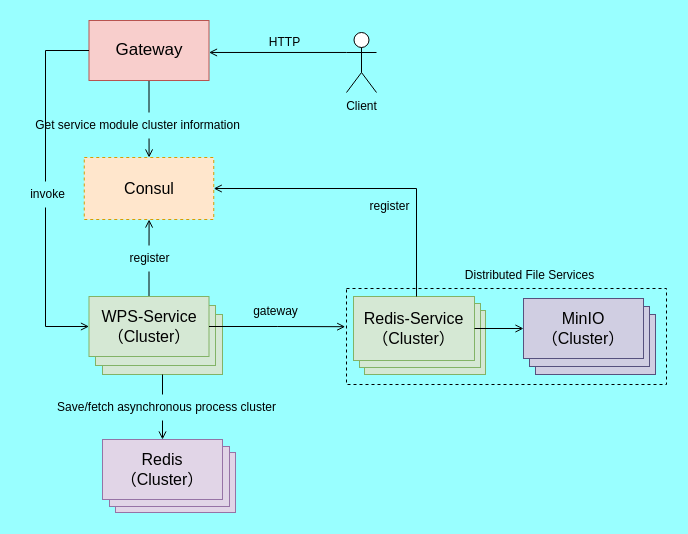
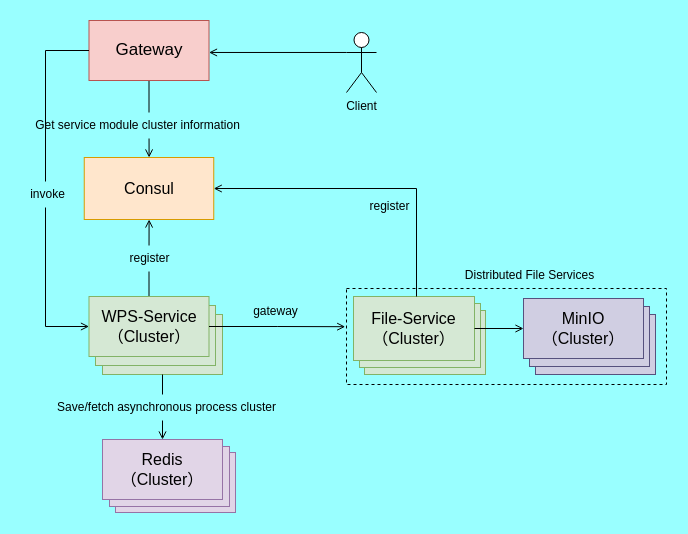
  <mxCell id="0" />
  <mxCell id="1" parent="0" />
  <mxCell id="2" value="" style="rounded=0;whiteSpace=wrap;html=1;fontFamily=Helvetica;fontSize=11;fontColor=default;labelBackgroundColor=default;strokeColor=default;dashed=1;fillColor=none;" parent="1" vertex="1"><mxGeometry x="346" y="288" width="320" height="96" as="geometry" /></mxCell>
- <mxCell id="3" value="&lt;font style=&quot;font-size: 16px;&quot;&gt;Consul&lt;br&gt;&lt;/font&gt;" style="rounded=0;whiteSpace=wrap;html=1;fillColor=#ffe6cc;strokeColor=#d79b00;dashed=1;" parent="1" vertex="1"><mxGeometry x="83.75" y="157" width="129.5" height="62" as="geometry" /></mxCell>
+ <mxCell id="3" value="&lt;font style=&quot;font-size: 16px;&quot;&gt;Consul&lt;br&gt;&lt;/font&gt;" style="rounded=0;whiteSpace=wrap;html=1;fillColor=#ffe6cc;strokeColor=#d79b00;" parent="1" vertex="1"><mxGeometry x="83.75" y="157" width="129.5" height="62" as="geometry" /></mxCell>
  <mxCell id="4" style="edgeStyle=orthogonalEdgeStyle;rounded=0;orthogonalLoop=1;jettySize=auto;html=1;strokeColor=default;align=center;verticalAlign=middle;fontFamily=Helvetica;fontSize=11;fontColor=default;labelBackgroundColor=default;endArrow=open;endFill=0;" parent="1" source="5" target="3" edge="1"><mxGeometry relative="1" as="geometry" /></mxCell>
  <mxCell id="5" value="&lt;font style=&quot;font-size: 17px;&quot;&gt;Gateway&lt;/font&gt;" style="rounded=0;whiteSpace=wrap;html=1;fillColor=#f8cecc;strokeColor=#b85450;" parent="1" vertex="1"><mxGeometry x="88.5" y="20" width="120" height="60" as="geometry" /></mxCell>
  <mxCell id="6" value="Get service module cluster information" style="text;html=1;align=center;verticalAlign=middle;resizable=0;points=[];autosize=1;strokeColor=none;fillColor=#99FFFF;" parent="1" vertex="1"><mxGeometry x="25" y="112" width="223" height="26" as="geometry" /></mxCell>
  <mxCell id="7" style="edgeStyle=orthogonalEdgeStyle;rounded=0;orthogonalLoop=1;jettySize=auto;html=1;strokeColor=default;align=center;verticalAlign=middle;fontFamily=Helvetica;fontSize=11;fontColor=default;labelBackgroundColor=default;endArrow=open;endFill=0;exitX=0;exitY=0.333;exitDx=0;exitDy=0;exitPerimeter=0;" parent="1" source="8" target="5" edge="1"><mxGeometry relative="1" as="geometry"><mxPoint x="343" y="-57" as="sourcePoint" /><Array as="points"><mxPoint x="346" y="52" /></Array></mxGeometry></mxCell>
  <mxCell id="8" value="Client" style="shape=umlActor;verticalLabelPosition=bottom;verticalAlign=top;html=1;outlineConnect=0;" parent="1" vertex="1"><mxGeometry x="346" y="32" width="30" height="60" as="geometry" /></mxCell>
- <mxCell id="9" value="HTTP" style="text;html=1;align=center;verticalAlign=middle;resizable=0;points=[];autosize=1;strokeColor=none;fillColor=none;" parent="1" vertex="1"><mxGeometry x="260" y="29" width="47" height="25" as="geometry" /></mxCell>
  <mxCell id="10" style="edgeStyle=orthogonalEdgeStyle;rounded=0;orthogonalLoop=1;jettySize=auto;html=1;strokeColor=default;align=center;verticalAlign=middle;fontFamily=Helvetica;fontSize=11;fontColor=default;labelBackgroundColor=default;endArrow=open;endFill=0;" parent="1" source="15" target="3" edge="1"><mxGeometry relative="1" as="geometry" /></mxCell>
  <mxCell id="11" style="edgeStyle=orthogonalEdgeStyle;rounded=0;orthogonalLoop=1;jettySize=auto;html=1;strokeColor=default;align=center;verticalAlign=middle;fontFamily=Helvetica;fontSize=11;fontColor=default;labelBackgroundColor=default;endArrow=open;endFill=0;" parent="1" source="5" target="15" edge="1"><mxGeometry relative="1" as="geometry"><Array as="points"><mxPoint x="45" y="50" /><mxPoint x="45" y="326" /></Array><mxPoint x="-58.872" y="303.676" as="targetPoint" /></mxGeometry></mxCell>
  <mxCell id="12" value="" style="group" parent="1" vertex="1" connectable="0"><mxGeometry x="88.5" y="296" width="133.5" height="78" as="geometry" /></mxCell>
  <mxCell id="13" value="" style="rounded=0;whiteSpace=wrap;html=1;fillColor=#d5e8d4;strokeColor=#82b366;" parent="12" vertex="1"><mxGeometry x="13.5" y="18" width="120" height="60" as="geometry" /></mxCell>
  <mxCell id="14" value="" style="rounded=0;whiteSpace=wrap;html=1;fillColor=#d5e8d4;strokeColor=#82b366;" parent="12" vertex="1"><mxGeometry x="6.5" y="9" width="120" height="60" as="geometry" /></mxCell>
  <mxCell id="15" value="&lt;span style=&quot;font-size: 16px;&quot;&gt;WPS-Service&lt;/span&gt;&lt;br&gt;&lt;div style=&quot;font-size: 16px;&quot;&gt;（Cluster）&lt;br&gt;&lt;/div&gt;" style="rounded=0;whiteSpace=wrap;html=1;fillColor=#d5e8d4;strokeColor=#82b366;" parent="12" vertex="1"><mxGeometry width="120" height="60" as="geometry" /></mxCell>
  <mxCell id="16" value="" style="group" parent="1" vertex="1" connectable="0"><mxGeometry x="353" y="296" width="132" height="78" as="geometry" /></mxCell>
  <mxCell id="17" value="&lt;font style=&quot;font-size: 17px;&quot;&gt;文件服务&lt;/font&gt;&lt;div&gt;&lt;font style=&quot;font-size: 17px;&quot;&gt;（集群）&lt;/font&gt;&lt;/div&gt;" style="rounded=0;whiteSpace=wrap;html=1;fillColor=#d5e8d4;strokeColor=#82b366;" parent="16" vertex="1"><mxGeometry x="11" y="14" width="121" height="64" as="geometry" /></mxCell>
  <mxCell id="18" value="&lt;font style=&quot;font-size: 17px;&quot;&gt;文件服务&lt;/font&gt;&lt;div&gt;&lt;font style=&quot;font-size: 17px;&quot;&gt;（集群）&lt;/font&gt;&lt;/div&gt;" style="rounded=0;whiteSpace=wrap;html=1;fillColor=#d5e8d4;strokeColor=#82b366;" parent="16" vertex="1"><mxGeometry x="6" y="7" width="121" height="64" as="geometry" /></mxCell>
- <mxCell id="19" value="&lt;span style=&quot;font-size: 16px;&quot;&gt;Redis-Service&lt;/span&gt;&lt;br&gt;&lt;div style=&quot;font-size: 16px;&quot;&gt;（Cluster）&lt;br&gt;&lt;/div&gt;" style="rounded=0;whiteSpace=wrap;html=1;fillColor=#d5e8d4;strokeColor=#82b366;" parent="16" vertex="1"><mxGeometry width="121" height="64" as="geometry" /></mxCell>
+ <mxCell id="19" value="&lt;span style=&quot;font-size: 16px;&quot;&gt;File-Service&lt;/span&gt;&lt;br&gt;&lt;div style=&quot;font-size: 16px;&quot;&gt;（Cluster）&lt;br&gt;&lt;/div&gt;" style="rounded=0;whiteSpace=wrap;html=1;fillColor=#d5e8d4;strokeColor=#82b366;" parent="16" vertex="1"><mxGeometry width="121" height="64" as="geometry" /></mxCell>
  <mxCell id="20" style="edgeStyle=orthogonalEdgeStyle;rounded=0;orthogonalLoop=1;jettySize=auto;html=1;entryX=1;entryY=0.5;entryDx=0;entryDy=0;strokeColor=default;align=center;verticalAlign=middle;fontFamily=Helvetica;fontSize=11;fontColor=default;labelBackgroundColor=default;endArrow=open;endFill=0;" parent="1" source="19" target="3" edge="1"><mxGeometry relative="1" as="geometry"><Array as="points"><mxPoint x="416" y="188" /></Array></mxGeometry></mxCell>
  <mxCell id="21" value="register" style="text;html=1;align=center;verticalAlign=middle;resizable=0;points=[];autosize=1;strokeColor=none;fillColor=none;" parent="1" vertex="1"><mxGeometry x="360" y="193" width="58" height="26" as="geometry" /></mxCell>
  <mxCell id="22" value="" style="group" parent="1" vertex="1" connectable="0"><mxGeometry x="523" y="298" width="132" height="76" as="geometry" /></mxCell>
  <mxCell id="23" value="" style="rounded=0;whiteSpace=wrap;html=1;fillColor=#d0cee2;strokeColor=#56517e;" parent="22" vertex="1"><mxGeometry x="12" y="16" width="120" height="60" as="geometry" /></mxCell>
  <mxCell id="24" value="" style="rounded=0;whiteSpace=wrap;html=1;fillColor=#d0cee2;strokeColor=#56517e;" parent="22" vertex="1"><mxGeometry x="6" y="8" width="120" height="60" as="geometry" /></mxCell>
  <mxCell id="25" value="&lt;font style=&quot;font-size: 16px;&quot;&gt;MinIO&lt;/font&gt;&lt;div style=&quot;font-size: 16px;&quot;&gt;（Cluster）&lt;br&gt;&lt;/div&gt;" style="rounded=0;whiteSpace=wrap;html=1;fillColor=#d0cee2;strokeColor=#56517e;" parent="22" vertex="1"><mxGeometry width="120" height="60" as="geometry" /></mxCell>
  <mxCell id="26" style="edgeStyle=orthogonalEdgeStyle;rounded=0;orthogonalLoop=1;jettySize=auto;html=1;strokeColor=default;align=center;verticalAlign=middle;fontFamily=Helvetica;fontSize=11;fontColor=default;labelBackgroundColor=default;endArrow=open;endFill=0;" parent="1" source="13" target="33" edge="1"><mxGeometry relative="1" as="geometry" /></mxCell>
  <mxCell id="27" style="edgeStyle=orthogonalEdgeStyle;rounded=0;orthogonalLoop=1;jettySize=auto;html=1;entryX=0;entryY=0.5;entryDx=0;entryDy=0;strokeColor=default;align=center;verticalAlign=middle;fontFamily=Helvetica;fontSize=11;fontColor=default;labelBackgroundColor=default;endArrow=open;endFill=0;" parent="1" source="19" target="25" edge="1"><mxGeometry relative="1" as="geometry" /></mxCell>
  <mxCell id="28" style="edgeStyle=orthogonalEdgeStyle;rounded=0;orthogonalLoop=1;jettySize=auto;html=1;entryX=-0.004;entryY=0.398;entryDx=0;entryDy=0;entryPerimeter=0;strokeColor=default;align=center;verticalAlign=middle;fontFamily=Helvetica;fontSize=11;fontColor=default;labelBackgroundColor=default;endArrow=open;endFill=0;" parent="1" source="15" target="2" edge="1"><mxGeometry relative="1" as="geometry" /></mxCell>
  <mxCell id="29" value="gateway" style="text;html=1;align=center;verticalAlign=middle;resizable=0;points=[];autosize=1;strokeColor=none;fillColor=none;" parent="1" vertex="1"><mxGeometry x="243" y="298" width="63" height="26" as="geometry" /></mxCell>
  <mxCell id="30" value="" style="group" parent="1" vertex="1" connectable="0"><mxGeometry x="102" y="439" width="133" height="73" as="geometry" /></mxCell>
  <mxCell id="31" value="&lt;font style=&quot;font-size: 16px;&quot;&gt;Redis&lt;/font&gt;&lt;div style=&quot;font-size: 16px;&quot;&gt;&lt;font style=&quot;font-size: 16px;&quot;&gt;（集群）&lt;/font&gt;&lt;/div&gt;" style="rounded=0;whiteSpace=wrap;html=1;fillColor=#e1d5e7;strokeColor=#9673a6;" parent="30" vertex="1"><mxGeometry x="13" y="13" width="120" height="60" as="geometry" /></mxCell>
  <mxCell id="32" value="&lt;font style=&quot;font-size: 16px;&quot;&gt;Redis&lt;/font&gt;&lt;div style=&quot;font-size: 16px;&quot;&gt;&lt;font style=&quot;font-size: 16px;&quot;&gt;（集群）&lt;/font&gt;&lt;/div&gt;" style="rounded=0;whiteSpace=wrap;html=1;fillColor=#e1d5e7;strokeColor=#9673a6;" parent="30" vertex="1"><mxGeometry x="7" y="7" width="120" height="60" as="geometry" /></mxCell>
  <mxCell id="33" value="&lt;font style=&quot;font-size: 16px;&quot;&gt;Redis&lt;/font&gt;&lt;div style=&quot;font-size: 16px;&quot;&gt;&lt;font style=&quot;font-size: 16px;&quot;&gt;（Cluster）&lt;/font&gt;&lt;/div&gt;" style="rounded=0;whiteSpace=wrap;html=1;fillColor=#e1d5e7;strokeColor=#9673a6;" parent="30" vertex="1"><mxGeometry width="120" height="60" as="geometry" /></mxCell>
  <mxCell id="34" value="Distributed File Services" style="text;html=1;align=center;verticalAlign=middle;resizable=0;points=[];autosize=1;strokeColor=none;fillColor=none;" parent="1" vertex="1"><mxGeometry x="455" y="262" width="147" height="26" as="geometry" /></mxCell>
  <mxCell id="35" value="Save/fetch asynchronous process cluster" style="text;html=1;align=center;verticalAlign=middle;resizable=0;points=[];autosize=1;strokeColor=none;fillColor=#99FFFF;" parent="1" vertex="1"><mxGeometry x="35" y="394" width="261" height="26" as="geometry" /></mxCell>
  <mxCell id="36" value="register" style="text;html=1;align=center;verticalAlign=middle;resizable=0;points=[];autosize=1;strokeColor=none;fillColor=#99FFFF;" parent="1" vertex="1"><mxGeometry x="119.5" y="245" width="58" height="26" as="geometry" /></mxCell>
  <mxCell id="37" value="invoke" style="text;html=1;align=center;verticalAlign=middle;resizable=0;points=[];autosize=1;strokeColor=none;fillColor=#99FFFF;" parent="1" vertex="1"><mxGeometry x="20" y="181" width="53" height="26" as="geometry" /></mxCell>
